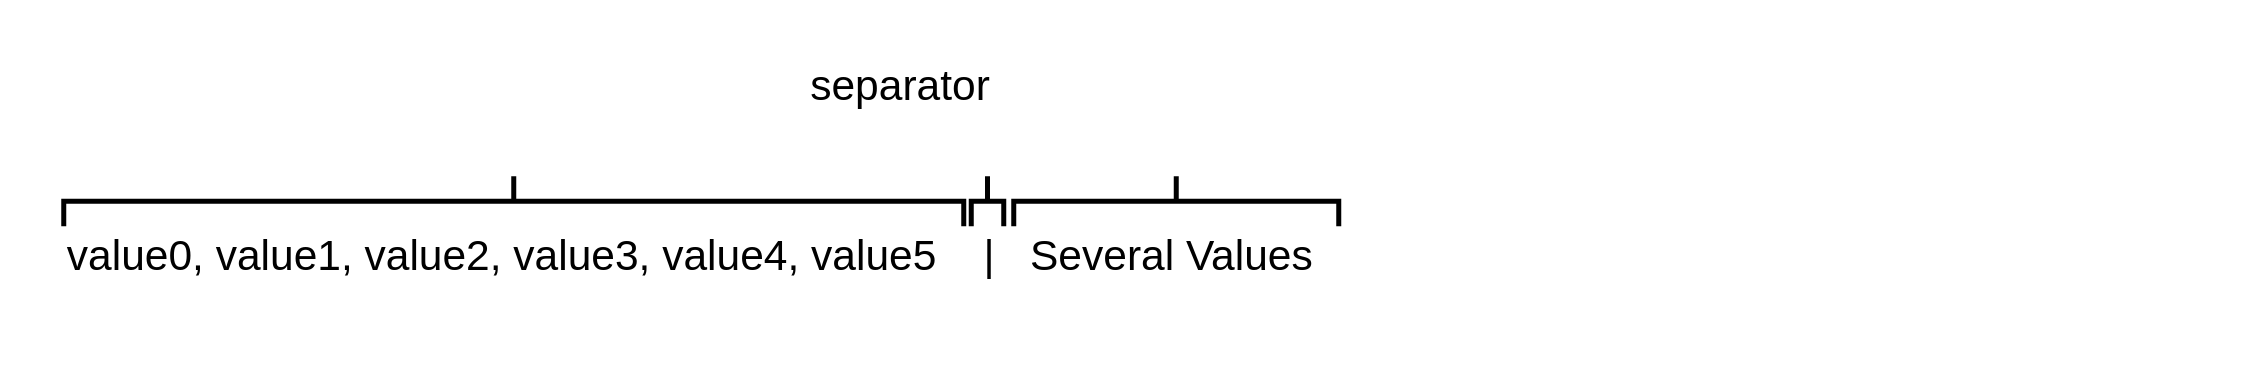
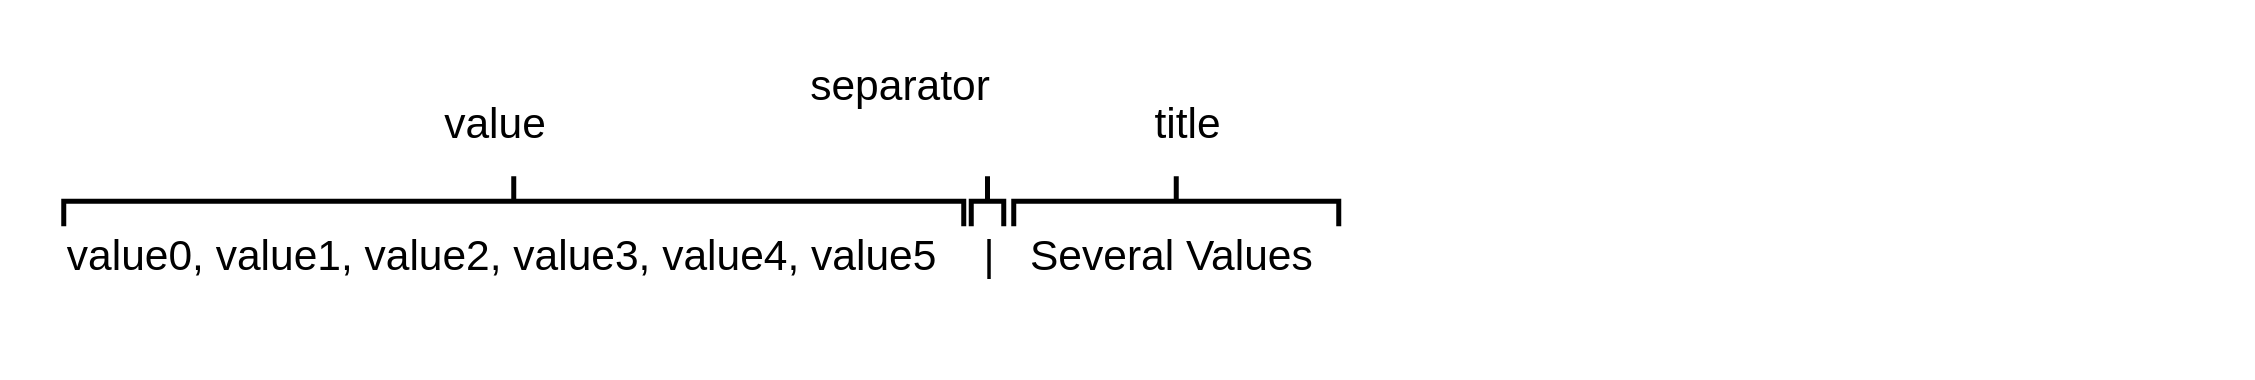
  <mxCell id="0" />
  <mxCell id="1" parent="0" />
  <mxCell id="2" value="&lt;div style=&quot;font-size: 17px;&quot;&gt;&lt;span style=&quot;background-color: initial;&quot;&gt;&amp;nbsp;value0, value1, value2, value3, value4, value5&amp;nbsp; &amp;nbsp; |&amp;nbsp; &amp;nbsp;Several Values&lt;/span&gt;&lt;/div&gt;" style="text;strokeColor=none;align=left;fillColor=none;html=1;verticalAlign=middle;whiteSpace=wrap;rounded=0;fontSize=17;" parent="1" vertex="1"><mxGeometry x="20" y="75" width="860" height="55" as="geometry" /></mxCell>
  <mxCell id="3" value="" style="strokeWidth=2;html=1;shape=mxgraph.flowchart.annotation_2;align=left;labelPosition=right;pointerEvents=1;direction=south;" parent="1" vertex="1"><mxGeometry x="25" y="70" width="360" height="20" as="geometry" /></mxCell>
  <mxCell id="4" value="" style="strokeWidth=2;html=1;shape=mxgraph.flowchart.annotation_2;align=left;labelPosition=right;pointerEvents=1;direction=south;" parent="1" vertex="1"><mxGeometry x="388" y="70" width="13" height="20" as="geometry" /></mxCell>
  <mxCell id="5" value="" style="strokeWidth=2;html=1;shape=mxgraph.flowchart.annotation_2;align=left;labelPosition=right;pointerEvents=1;direction=south;" parent="1" vertex="1"><mxGeometry x="405" y="70" width="130" height="20" as="geometry" /></mxCell>
+ <mxCell id="6" value="value" style="text;html=1;align=center;verticalAlign=middle;whiteSpace=wrap;rounded=0;fontSize=17;" parent="1" vertex="1"><mxGeometry x="167.5" y="35" width="60" height="30" as="geometry" /></mxCell>
  <mxCell id="7" value="separator" style="text;html=1;align=center;verticalAlign=middle;whiteSpace=wrap;rounded=0;fontSize=17;" parent="1" vertex="1"><mxGeometry x="330" y="20" width="60" height="30" as="geometry" /></mxCell>
+ <mxCell id="8" value="title" style="text;html=1;align=center;verticalAlign=middle;whiteSpace=wrap;rounded=0;fontSize=17;" parent="1" vertex="1"><mxGeometry x="445" y="35" width="60" height="30" as="geometry" /></mxCell>
